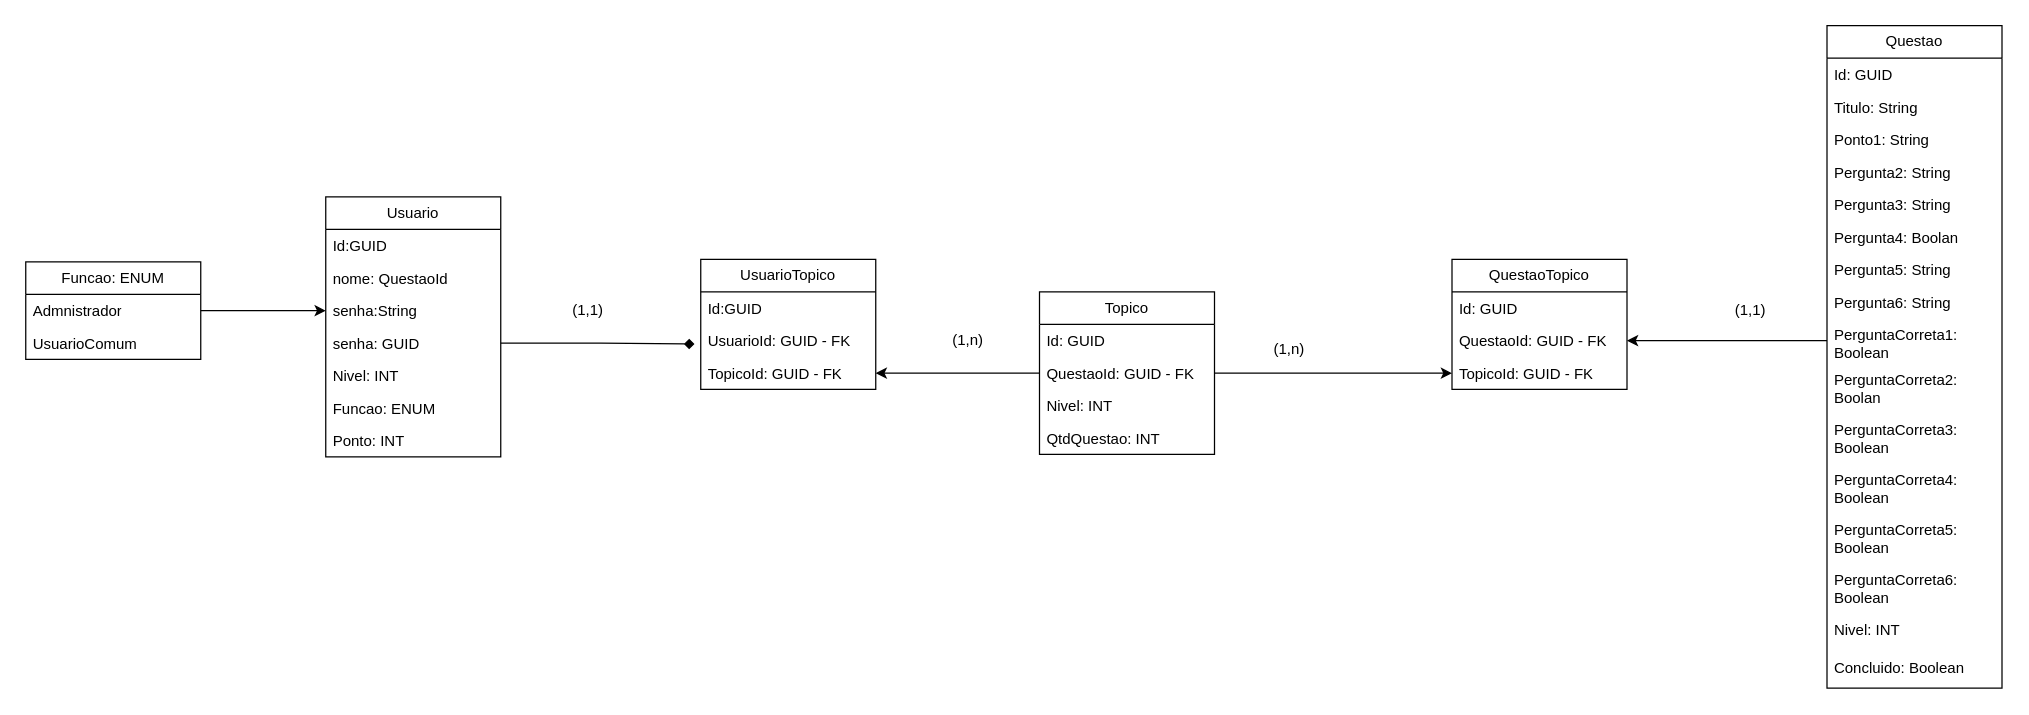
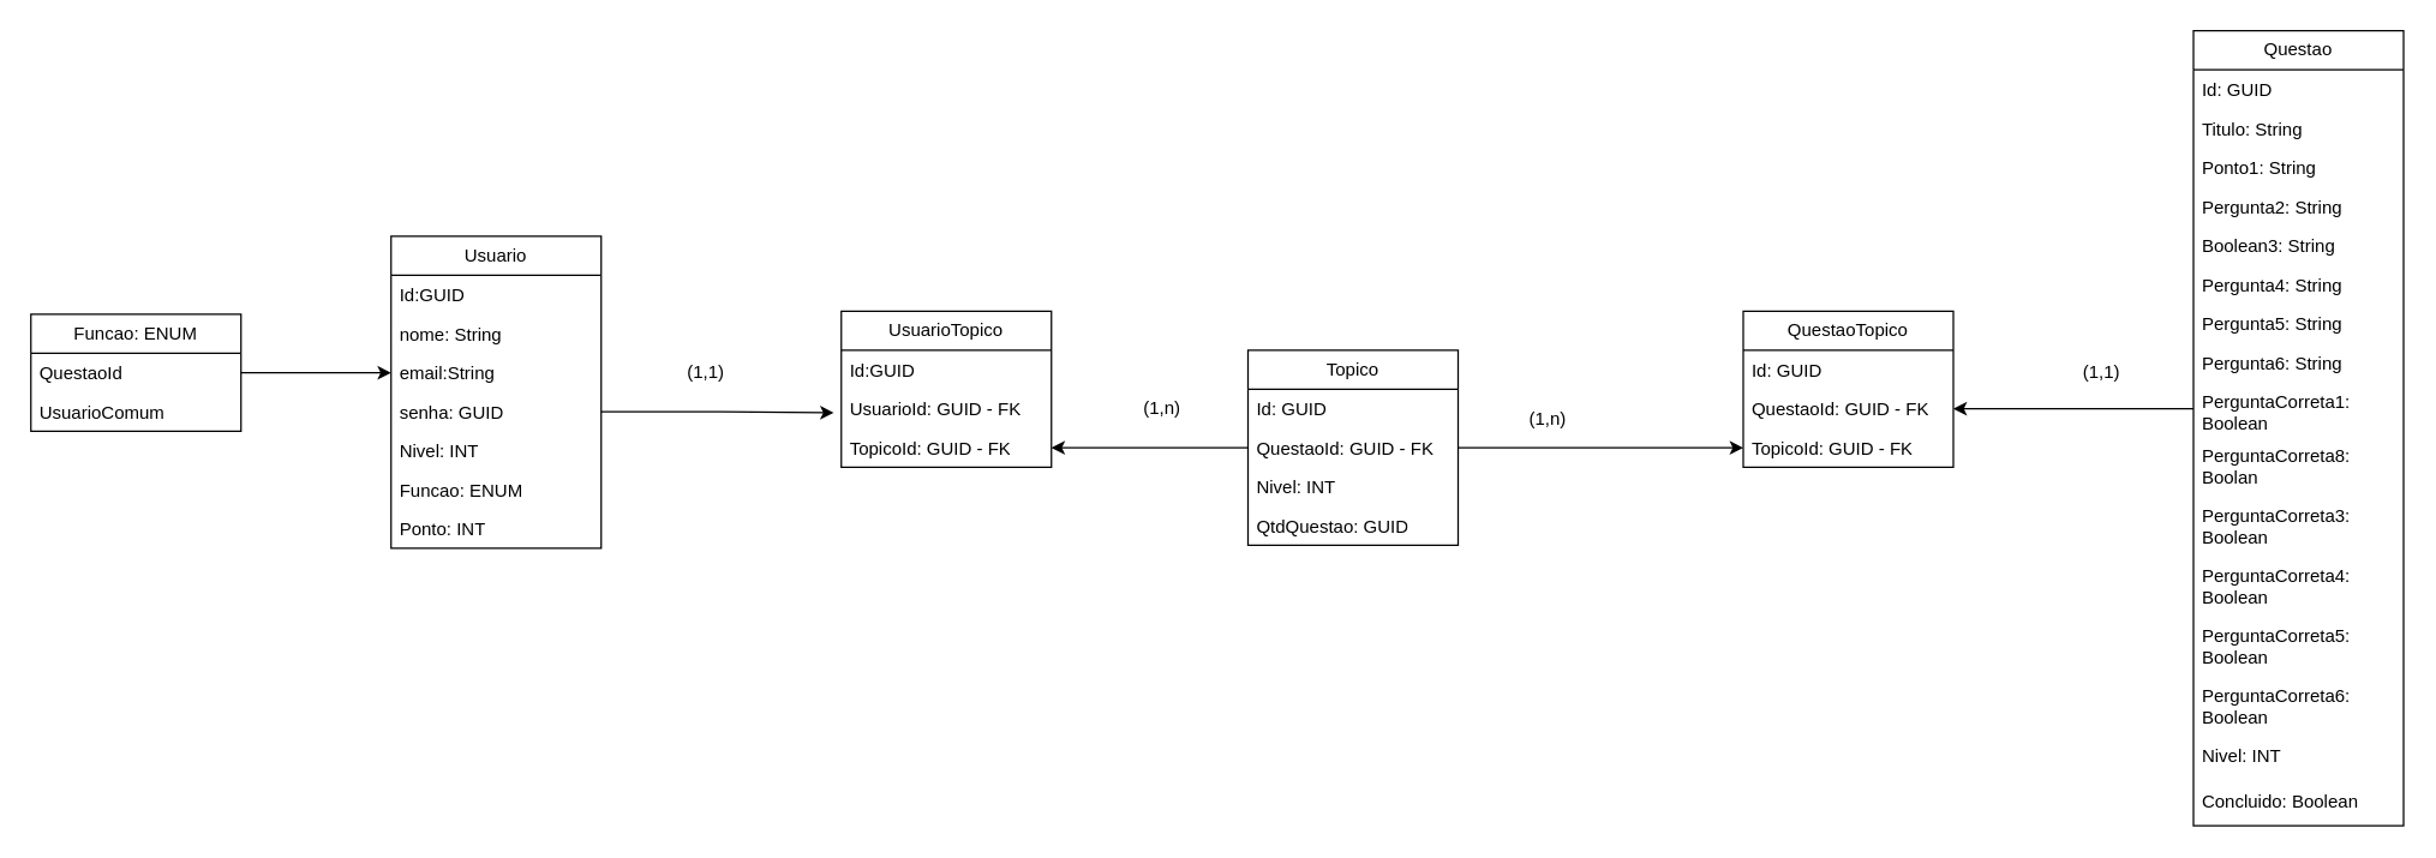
  <mxCell id="0" />
  <mxCell id="1" parent="0" />
  <mxCell id="2" value="Usuario" style="swimlane;fontStyle=0;childLayout=stackLayout;horizontal=1;startSize=26;fillColor=none;horizontalStack=0;resizeParent=1;resizeParentMax=0;resizeLast=0;collapsible=1;marginBottom=0;whiteSpace=wrap;html=1;" vertex="1" parent="1"><mxGeometry x="260" y="157" width="140" height="208" as="geometry" /></mxCell>
  <mxCell id="3" value="Id:GUID" style="text;strokeColor=none;fillColor=none;align=left;verticalAlign=top;spacingLeft=4;spacingRight=4;overflow=hidden;rotatable=0;points=[[0,0.5],[1,0.5]];portConstraint=eastwest;whiteSpace=wrap;html=1;" vertex="1" parent="2"><mxGeometry y="26" width="140" height="26" as="geometry" /></mxCell>
- <mxCell id="4" value="nome: QuestaoId" style="text;strokeColor=none;fillColor=none;align=left;verticalAlign=top;spacingLeft=4;spacingRight=4;overflow=hidden;rotatable=0;points=[[0,0.5],[1,0.5]];portConstraint=eastwest;whiteSpace=wrap;html=1;" vertex="1" parent="2"><mxGeometry y="52" width="140" height="26" as="geometry" /></mxCell>
- <mxCell id="5" value="senha:String" style="text;strokeColor=none;fillColor=none;align=left;verticalAlign=top;spacingLeft=4;spacingRight=4;overflow=hidden;rotatable=0;points=[[0,0.5],[1,0.5]];portConstraint=eastwest;whiteSpace=wrap;html=1;fontStyle=0" vertex="1" parent="2"><mxGeometry y="78" width="140" height="26" as="geometry" /></mxCell>
+ <mxCell id="4" value="nome: String" style="text;strokeColor=none;fillColor=none;align=left;verticalAlign=top;spacingLeft=4;spacingRight=4;overflow=hidden;rotatable=0;points=[[0,0.5],[1,0.5]];portConstraint=eastwest;whiteSpace=wrap;html=1;" vertex="1" parent="2"><mxGeometry y="52" width="140" height="26" as="geometry" /></mxCell>
+ <mxCell id="5" value="email:String" style="text;strokeColor=none;fillColor=none;align=left;verticalAlign=top;spacingLeft=4;spacingRight=4;overflow=hidden;rotatable=0;points=[[0,0.5],[1,0.5]];portConstraint=eastwest;whiteSpace=wrap;html=1;fontStyle=0" vertex="1" parent="2"><mxGeometry y="78" width="140" height="26" as="geometry" /></mxCell>
  <mxCell id="6" value="senha: GUID" style="text;strokeColor=none;fillColor=none;align=left;verticalAlign=top;spacingLeft=4;spacingRight=4;overflow=hidden;rotatable=0;points=[[0,0.5],[1,0.5]];portConstraint=eastwest;whiteSpace=wrap;html=1;fontStyle=0" vertex="1" parent="2"><mxGeometry y="104" width="140" height="26" as="geometry" /></mxCell>
  <mxCell id="7" value="Nivel: INT" style="text;strokeColor=none;fillColor=none;align=left;verticalAlign=top;spacingLeft=4;spacingRight=4;overflow=hidden;rotatable=0;points=[[0,0.5],[1,0.5]];portConstraint=eastwest;whiteSpace=wrap;html=1;fontStyle=0" vertex="1" parent="2"><mxGeometry y="130" width="140" height="26" as="geometry" /></mxCell>
  <mxCell id="8" value="Funcao: ENUM" style="text;strokeColor=none;fillColor=none;align=left;verticalAlign=top;spacingLeft=4;spacingRight=4;overflow=hidden;rotatable=0;points=[[0,0.5],[1,0.5]];portConstraint=eastwest;whiteSpace=wrap;html=1;fontStyle=0" vertex="1" parent="2"><mxGeometry y="156" width="140" height="26" as="geometry" /></mxCell>
  <mxCell id="9" value="Ponto: INT" style="text;strokeColor=none;fillColor=none;align=left;verticalAlign=top;spacingLeft=4;spacingRight=4;overflow=hidden;rotatable=0;points=[[0,0.5],[1,0.5]];portConstraint=eastwest;whiteSpace=wrap;html=1;fontStyle=0" vertex="1" parent="2"><mxGeometry y="182" width="140" height="26" as="geometry" /></mxCell>
  <mxCell id="10" value="Questao" style="swimlane;fontStyle=0;childLayout=stackLayout;horizontal=1;startSize=26;fillColor=none;horizontalStack=0;resizeParent=1;resizeParentMax=0;resizeLast=0;collapsible=1;marginBottom=0;whiteSpace=wrap;html=1;" vertex="1" parent="1"><mxGeometry x="1461" y="20" width="140" height="530" as="geometry"><mxRectangle x="1101" y="10" width="90" height="30" as="alternateBounds" /></mxGeometry></mxCell>
  <mxCell id="11" value="Id: GUID" style="text;strokeColor=none;fillColor=none;align=left;verticalAlign=top;spacingLeft=4;spacingRight=4;overflow=hidden;rotatable=0;points=[[0,0.5],[1,0.5]];portConstraint=eastwest;whiteSpace=wrap;html=1;" vertex="1" parent="10"><mxGeometry y="26" width="140" height="26" as="geometry" /></mxCell>
  <mxCell id="12" value="Titulo: String" style="text;strokeColor=none;fillColor=none;align=left;verticalAlign=top;spacingLeft=4;spacingRight=4;overflow=hidden;rotatable=0;points=[[0,0.5],[1,0.5]];portConstraint=eastwest;whiteSpace=wrap;html=1;" vertex="1" parent="10"><mxGeometry y="52" width="140" height="26" as="geometry" /></mxCell>
  <mxCell id="13" value="Ponto1: String" style="text;strokeColor=none;fillColor=none;align=left;verticalAlign=top;spacingLeft=4;spacingRight=4;overflow=hidden;rotatable=0;points=[[0,0.5],[1,0.5]];portConstraint=eastwest;whiteSpace=wrap;html=1;" vertex="1" parent="10"><mxGeometry y="78" width="140" height="26" as="geometry" /></mxCell>
  <mxCell id="14" value="Pergunta2: String" style="text;strokeColor=none;fillColor=none;align=left;verticalAlign=top;spacingLeft=4;spacingRight=4;overflow=hidden;rotatable=0;points=[[0,0.5],[1,0.5]];portConstraint=eastwest;whiteSpace=wrap;html=1;" vertex="1" parent="10"><mxGeometry y="104" width="140" height="26" as="geometry" /></mxCell>
- <mxCell id="15" value="Pergunta3: String" style="text;strokeColor=none;fillColor=none;align=left;verticalAlign=top;spacingLeft=4;spacingRight=4;overflow=hidden;rotatable=0;points=[[0,0.5],[1,0.5]];portConstraint=eastwest;whiteSpace=wrap;html=1;" vertex="1" parent="10"><mxGeometry y="130" width="140" height="26" as="geometry" /></mxCell>
- <mxCell id="16" value="Pergunta4: Boolan" style="text;strokeColor=none;fillColor=none;align=left;verticalAlign=top;spacingLeft=4;spacingRight=4;overflow=hidden;rotatable=0;points=[[0,0.5],[1,0.5]];portConstraint=eastwest;whiteSpace=wrap;html=1;" vertex="1" parent="10"><mxGeometry y="156" width="140" height="26" as="geometry" /></mxCell>
+ <mxCell id="15" value="Boolean3: String" style="text;strokeColor=none;fillColor=none;align=left;verticalAlign=top;spacingLeft=4;spacingRight=4;overflow=hidden;rotatable=0;points=[[0,0.5],[1,0.5]];portConstraint=eastwest;whiteSpace=wrap;html=1;" vertex="1" parent="10"><mxGeometry y="130" width="140" height="26" as="geometry" /></mxCell>
+ <mxCell id="16" value="Pergunta4: String" style="text;strokeColor=none;fillColor=none;align=left;verticalAlign=top;spacingLeft=4;spacingRight=4;overflow=hidden;rotatable=0;points=[[0,0.5],[1,0.5]];portConstraint=eastwest;whiteSpace=wrap;html=1;" vertex="1" parent="10"><mxGeometry y="156" width="140" height="26" as="geometry" /></mxCell>
  <mxCell id="17" value="Pergunta5: String" style="text;strokeColor=none;fillColor=none;align=left;verticalAlign=top;spacingLeft=4;spacingRight=4;overflow=hidden;rotatable=0;points=[[0,0.5],[1,0.5]];portConstraint=eastwest;whiteSpace=wrap;html=1;" vertex="1" parent="10"><mxGeometry y="182" width="140" height="26" as="geometry" /></mxCell>
  <mxCell id="18" value="Pergunta6: String" style="text;strokeColor=none;fillColor=none;align=left;verticalAlign=top;spacingLeft=4;spacingRight=4;overflow=hidden;rotatable=0;points=[[0,0.5],[1,0.5]];portConstraint=eastwest;whiteSpace=wrap;html=1;" vertex="1" parent="10"><mxGeometry y="208" width="140" height="26" as="geometry" /></mxCell>
  <mxCell id="19" value="PerguntaCorreta1: Boolean" style="text;strokeColor=none;fillColor=none;align=left;verticalAlign=top;spacingLeft=4;spacingRight=4;overflow=hidden;rotatable=0;points=[[0,0.5],[1,0.5]];portConstraint=eastwest;whiteSpace=wrap;html=1;" vertex="1" parent="10"><mxGeometry y="234" width="140" height="36" as="geometry" /></mxCell>
- <mxCell id="20" value="PerguntaCorreta2: Boolan" style="text;strokeColor=none;fillColor=none;align=left;verticalAlign=top;spacingLeft=4;spacingRight=4;overflow=hidden;rotatable=0;points=[[0,0.5],[1,0.5]];portConstraint=eastwest;whiteSpace=wrap;html=1;" vertex="1" parent="10"><mxGeometry y="270" width="140" height="40" as="geometry" /></mxCell>
+ <mxCell id="20" value="PerguntaCorreta8: Boolan" style="text;strokeColor=none;fillColor=none;align=left;verticalAlign=top;spacingLeft=4;spacingRight=4;overflow=hidden;rotatable=0;points=[[0,0.5],[1,0.5]];portConstraint=eastwest;whiteSpace=wrap;html=1;" vertex="1" parent="10"><mxGeometry y="270" width="140" height="40" as="geometry" /></mxCell>
  <mxCell id="21" value="PerguntaCorreta3: Boolean" style="text;strokeColor=none;fillColor=none;align=left;verticalAlign=top;spacingLeft=4;spacingRight=4;overflow=hidden;rotatable=0;points=[[0,0.5],[1,0.5]];portConstraint=eastwest;whiteSpace=wrap;html=1;" vertex="1" parent="10"><mxGeometry y="310" width="140" height="40" as="geometry" /></mxCell>
  <mxCell id="22" value="PerguntaCorreta4: Boolean" style="text;strokeColor=none;fillColor=none;align=left;verticalAlign=top;spacingLeft=4;spacingRight=4;overflow=hidden;rotatable=0;points=[[0,0.5],[1,0.5]];portConstraint=eastwest;whiteSpace=wrap;html=1;" vertex="1" parent="10"><mxGeometry y="350" width="140" height="40" as="geometry" /></mxCell>
  <mxCell id="23" value="PerguntaCorreta5: Boolean" style="text;strokeColor=none;fillColor=none;align=left;verticalAlign=top;spacingLeft=4;spacingRight=4;overflow=hidden;rotatable=0;points=[[0,0.5],[1,0.5]];portConstraint=eastwest;whiteSpace=wrap;html=1;" vertex="1" parent="10"><mxGeometry y="390" width="140" height="40" as="geometry" /></mxCell>
  <mxCell id="24" value="PerguntaCorreta6: Boolean" style="text;strokeColor=none;fillColor=none;align=left;verticalAlign=top;spacingLeft=4;spacingRight=4;overflow=hidden;rotatable=0;points=[[0,0.5],[1,0.5]];portConstraint=eastwest;whiteSpace=wrap;html=1;" vertex="1" parent="10"><mxGeometry y="430" width="140" height="40" as="geometry" /></mxCell>
  <mxCell id="25" value="Nivel: INT" style="text;strokeColor=none;fillColor=none;align=left;verticalAlign=top;spacingLeft=4;spacingRight=4;overflow=hidden;rotatable=0;points=[[0,0.5],[1,0.5]];portConstraint=eastwest;whiteSpace=wrap;html=1;" vertex="1" parent="10"><mxGeometry y="470" width="140" height="30" as="geometry" /></mxCell>
  <mxCell id="26" value="Concluido: Boolean" style="text;strokeColor=none;fillColor=none;align=left;verticalAlign=top;spacingLeft=4;spacingRight=4;overflow=hidden;rotatable=0;points=[[0,0.5],[1,0.5]];portConstraint=eastwest;whiteSpace=wrap;html=1;" vertex="1" parent="10"><mxGeometry y="500" width="140" height="30" as="geometry" /></mxCell>
  <mxCell id="27" style="edgeStyle=orthogonalEdgeStyle;rounded=0;orthogonalLoop=1;jettySize=auto;html=1;entryX=0;entryY=0.5;entryDx=0;entryDy=0;" edge="1" parent="1" source="28" target="5"><mxGeometry relative="1" as="geometry" /></mxCell>
  <mxCell id="28" value="Funcao: ENUM" style="swimlane;fontStyle=0;childLayout=stackLayout;horizontal=1;startSize=26;fillColor=none;horizontalStack=0;resizeParent=1;resizeParentMax=0;resizeLast=0;collapsible=1;marginBottom=0;whiteSpace=wrap;html=1;" vertex="1" parent="1"><mxGeometry x="20" y="209" width="140" height="78" as="geometry" /></mxCell>
- <mxCell id="29" value="Admnistrador" style="text;strokeColor=none;fillColor=none;align=left;verticalAlign=top;spacingLeft=4;spacingRight=4;overflow=hidden;rotatable=0;points=[[0,0.5],[1,0.5]];portConstraint=eastwest;whiteSpace=wrap;html=1;" vertex="1" parent="28"><mxGeometry y="26" width="140" height="26" as="geometry" /></mxCell>
+ <mxCell id="29" value="QuestaoId" style="text;strokeColor=none;fillColor=none;align=left;verticalAlign=top;spacingLeft=4;spacingRight=4;overflow=hidden;rotatable=0;points=[[0,0.5],[1,0.5]];portConstraint=eastwest;whiteSpace=wrap;html=1;" vertex="1" parent="28"><mxGeometry y="26" width="140" height="26" as="geometry" /></mxCell>
  <mxCell id="30" value="UsuarioComum" style="text;strokeColor=none;fillColor=none;align=left;verticalAlign=top;spacingLeft=4;spacingRight=4;overflow=hidden;rotatable=0;points=[[0,0.5],[1,0.5]];portConstraint=eastwest;whiteSpace=wrap;html=1;fontStyle=0" vertex="1" parent="28"><mxGeometry y="52" width="140" height="26" as="geometry" /></mxCell>
  <mxCell id="31" value="Topico" style="swimlane;fontStyle=0;childLayout=stackLayout;horizontal=1;startSize=26;fillColor=none;horizontalStack=0;resizeParent=1;resizeParentMax=0;resizeLast=0;collapsible=1;marginBottom=0;whiteSpace=wrap;html=1;" vertex="1" parent="1"><mxGeometry x="831" y="233" width="140" height="130" as="geometry" /></mxCell>
  <mxCell id="32" value="Id: GUID" style="text;strokeColor=none;fillColor=none;align=left;verticalAlign=top;spacingLeft=4;spacingRight=4;overflow=hidden;rotatable=0;points=[[0,0.5],[1,0.5]];portConstraint=eastwest;whiteSpace=wrap;html=1;" vertex="1" parent="31"><mxGeometry y="26" width="140" height="26" as="geometry" /></mxCell>
  <mxCell id="33" value="QuestaoId: GUID - FK" style="text;strokeColor=none;fillColor=none;align=left;verticalAlign=top;spacingLeft=4;spacingRight=4;overflow=hidden;rotatable=0;points=[[0,0.5],[1,0.5]];portConstraint=eastwest;whiteSpace=wrap;html=1;" vertex="1" parent="31"><mxGeometry y="52" width="140" height="26" as="geometry" /></mxCell>
  <mxCell id="34" value="Nivel: INT" style="text;strokeColor=none;fillColor=none;align=left;verticalAlign=top;spacingLeft=4;spacingRight=4;overflow=hidden;rotatable=0;points=[[0,0.5],[1,0.5]];portConstraint=eastwest;whiteSpace=wrap;html=1;" vertex="1" parent="31"><mxGeometry y="78" width="140" height="26" as="geometry" /></mxCell>
- <mxCell id="35" value="QtdQuestao: INT" style="text;strokeColor=none;fillColor=none;align=left;verticalAlign=top;spacingLeft=4;spacingRight=4;overflow=hidden;rotatable=0;points=[[0,0.5],[1,0.5]];portConstraint=eastwest;whiteSpace=wrap;html=1;" vertex="1" parent="31"><mxGeometry y="104" width="140" height="26" as="geometry" /></mxCell>
+ <mxCell id="35" value="QtdQuestao: GUID" style="text;strokeColor=none;fillColor=none;align=left;verticalAlign=top;spacingLeft=4;spacingRight=4;overflow=hidden;rotatable=0;points=[[0,0.5],[1,0.5]];portConstraint=eastwest;whiteSpace=wrap;html=1;" vertex="1" parent="31"><mxGeometry y="104" width="140" height="26" as="geometry" /></mxCell>
  <mxCell id="36" value="QuestaoTopico" style="swimlane;fontStyle=0;childLayout=stackLayout;horizontal=1;startSize=26;fillColor=none;horizontalStack=0;resizeParent=1;resizeParentMax=0;resizeLast=0;collapsible=1;marginBottom=0;whiteSpace=wrap;html=1;" vertex="1" parent="1"><mxGeometry x="1161" y="207" width="140" height="104" as="geometry" /></mxCell>
  <mxCell id="37" value="Id: GUID" style="text;strokeColor=none;fillColor=none;align=left;verticalAlign=top;spacingLeft=4;spacingRight=4;overflow=hidden;rotatable=0;points=[[0,0.5],[1,0.5]];portConstraint=eastwest;whiteSpace=wrap;html=1;" vertex="1" parent="36"><mxGeometry y="26" width="140" height="26" as="geometry" /></mxCell>
  <mxCell id="38" value="QuestaoId: GUID - FK" style="text;strokeColor=none;fillColor=none;align=left;verticalAlign=top;spacingLeft=4;spacingRight=4;overflow=hidden;rotatable=0;points=[[0,0.5],[1,0.5]];portConstraint=eastwest;whiteSpace=wrap;html=1;" vertex="1" parent="36"><mxGeometry y="52" width="140" height="26" as="geometry" /></mxCell>
  <mxCell id="39" value="TopicoId: GUID - FK" style="text;strokeColor=none;fillColor=none;align=left;verticalAlign=top;spacingLeft=4;spacingRight=4;overflow=hidden;rotatable=0;points=[[0,0.5],[1,0.5]];portConstraint=eastwest;whiteSpace=wrap;html=1;" vertex="1" parent="36"><mxGeometry y="78" width="140" height="26" as="geometry" /></mxCell>
  <mxCell id="40" value="(1,1)" style="text;html=1;align=center;verticalAlign=middle;whiteSpace=wrap;rounded=0;" vertex="1" parent="1"><mxGeometry x="1370" y="233" width="60" height="30" as="geometry" /></mxCell>
  <mxCell id="41" value="(1,n)" style="text;html=1;align=center;verticalAlign=middle;whiteSpace=wrap;rounded=0;" vertex="1" parent="1"><mxGeometry x="1001" y="264" width="60" height="30" as="geometry" /></mxCell>
  <mxCell id="42" style="edgeStyle=orthogonalEdgeStyle;rounded=0;orthogonalLoop=1;jettySize=auto;html=1;exitX=0;exitY=0.5;exitDx=0;exitDy=0;entryX=1;entryY=0.5;entryDx=0;entryDy=0;" edge="1" parent="1" source="19" target="38"><mxGeometry relative="1" as="geometry" /></mxCell>
  <mxCell id="43" style="edgeStyle=orthogonalEdgeStyle;rounded=0;orthogonalLoop=1;jettySize=auto;html=1;exitX=1;exitY=0.5;exitDx=0;exitDy=0;" edge="1" parent="1" source="33" target="39"><mxGeometry relative="1" as="geometry" /></mxCell>
  <mxCell id="44" value="UsuarioTopico" style="swimlane;fontStyle=0;childLayout=stackLayout;horizontal=1;startSize=26;fillColor=none;horizontalStack=0;resizeParent=1;resizeParentMax=0;resizeLast=0;collapsible=1;marginBottom=0;whiteSpace=wrap;html=1;" vertex="1" parent="1"><mxGeometry x="560" y="207" width="140" height="104" as="geometry" /></mxCell>
  <mxCell id="45" value="Id:GUID" style="text;strokeColor=none;fillColor=none;align=left;verticalAlign=top;spacingLeft=4;spacingRight=4;overflow=hidden;rotatable=0;points=[[0,0.5],[1,0.5]];portConstraint=eastwest;whiteSpace=wrap;html=1;" vertex="1" parent="44"><mxGeometry y="26" width="140" height="26" as="geometry" /></mxCell>
  <mxCell id="46" value="UsuarioId: GUID - FK" style="text;strokeColor=none;fillColor=none;align=left;verticalAlign=top;spacingLeft=4;spacingRight=4;overflow=hidden;rotatable=0;points=[[0,0.5],[1,0.5]];portConstraint=eastwest;whiteSpace=wrap;html=1;fontStyle=0" vertex="1" parent="44"><mxGeometry y="52" width="140" height="26" as="geometry" /></mxCell>
  <mxCell id="47" value="TopicoId: GUID - FK" style="text;strokeColor=none;fillColor=none;align=left;verticalAlign=top;spacingLeft=4;spacingRight=4;overflow=hidden;rotatable=0;points=[[0,0.5],[1,0.5]];portConstraint=eastwest;whiteSpace=wrap;html=1;fontStyle=0" vertex="1" parent="44"><mxGeometry y="78" width="140" height="26" as="geometry" /></mxCell>
- <mxCell id="48" style="edgeStyle=orthogonalEdgeStyle;rounded=0;orthogonalLoop=1;jettySize=auto;html=1;exitX=1;exitY=0.5;exitDx=0;exitDy=0;entryX=-0.036;entryY=0.603;entryDx=0;entryDy=0;entryPerimeter=0;endArrow=diamond;" edge="1" parent="1" source="6" target="46"><mxGeometry relative="1" as="geometry" /></mxCell>
+ <mxCell id="48" style="edgeStyle=orthogonalEdgeStyle;rounded=0;orthogonalLoop=1;jettySize=auto;html=1;exitX=1;exitY=0.5;exitDx=0;exitDy=0;entryX=-0.036;entryY=0.603;entryDx=0;entryDy=0;entryPerimeter=0;" edge="1" parent="1" source="6" target="46"><mxGeometry relative="1" as="geometry" /></mxCell>
  <mxCell id="49" style="edgeStyle=orthogonalEdgeStyle;rounded=0;orthogonalLoop=1;jettySize=auto;html=1;exitX=0;exitY=0.5;exitDx=0;exitDy=0;entryX=1;entryY=0.5;entryDx=0;entryDy=0;" edge="1" parent="1" source="33" target="47"><mxGeometry relative="1" as="geometry" /></mxCell>
  <mxCell id="50" value="(1,1)" style="text;html=1;align=center;verticalAlign=middle;whiteSpace=wrap;rounded=0;" vertex="1" parent="1"><mxGeometry x="440" y="233" width="60" height="30" as="geometry" /></mxCell>
  <mxCell id="51" value="(1,n)" style="text;html=1;align=center;verticalAlign=middle;whiteSpace=wrap;rounded=0;" vertex="1" parent="1"><mxGeometry x="744" y="257" width="60" height="30" as="geometry" /></mxCell>
